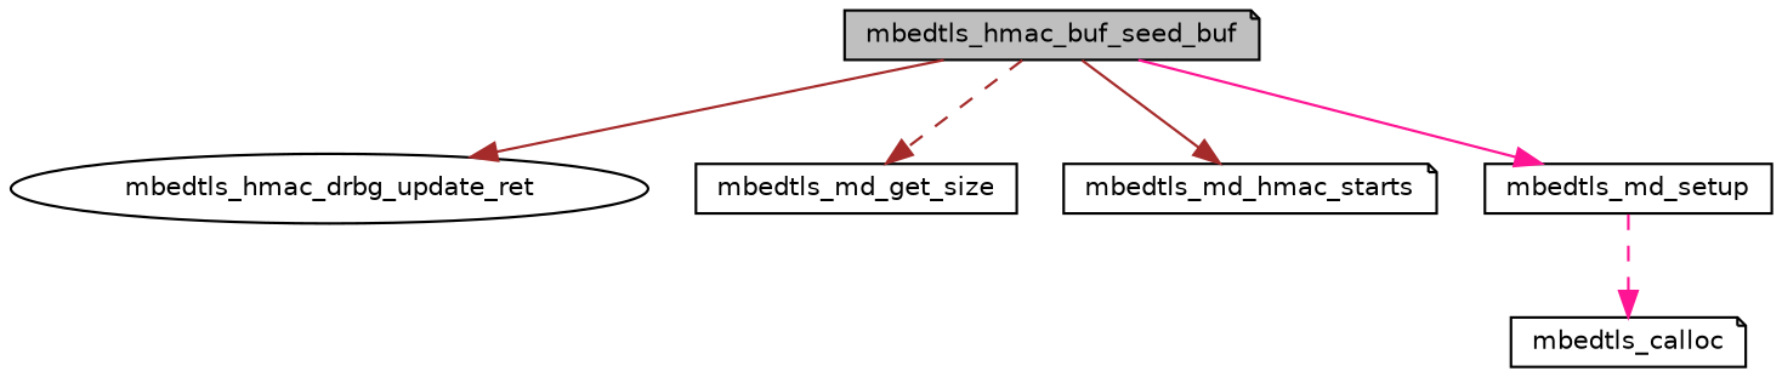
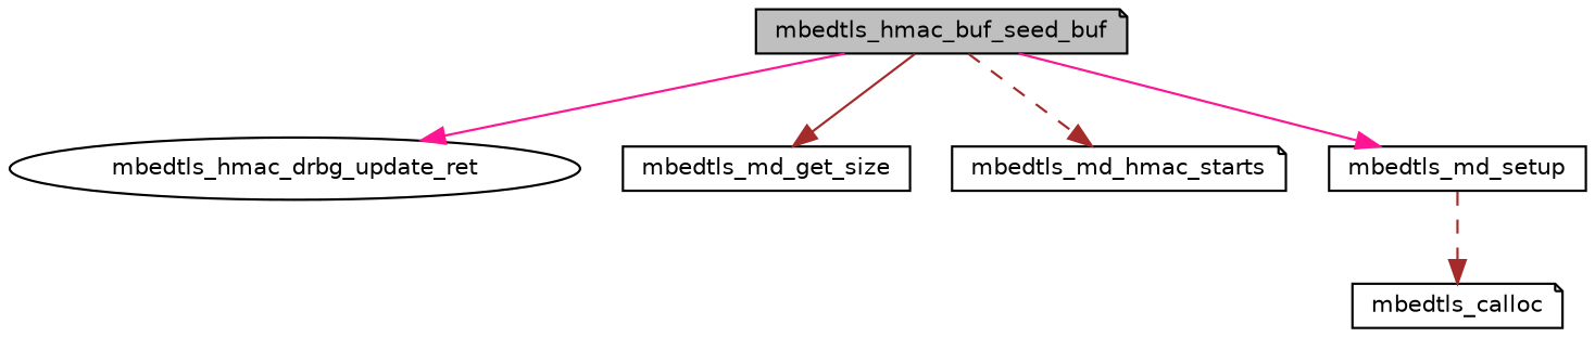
  digraph {
    rankdir=TB
    node [color=black fillcolor=white fontname=Helvetica fontsize=10 shape=note style=filled]
    edge [color=deeppink fontname=Helvetica fontsize=10 labelfontname=Helvetica labelfontsize=10 style=dashed]
    n1 [fillcolor=grey75 fontcolor=black height=0.2 label=mbedtls_hmac_buf_seed_buf width=0.4]
    n2 [height=0.2 label=mbedtls_hmac_drbg_update_ret shape=ellipse width=0.4]
    n3 [height=0.2 label=mbedtls_md_get_size shape=box width=0.4]
    n4 [height=0.2 label=mbedtls_md_hmac_starts width=0.4]
    n5 [height=0.2 label=mbedtls_md_setup shape=box width=0.4]
    n6 [height=0.2 label=mbedtls_calloc width=0.4]
-   n1 -> n2 [color=brown style=solid]
-   n1 -> n3 [color=brown]
-   n1 -> n4 [color=brown style=solid]
+   n1 -> n2 [style=solid]
+   n1 -> n3 [color=brown style=solid]
+   n1 -> n4 [color=brown]
    n1 -> n5 [style=solid]
-   n5 -> n6
+   n5 -> n6 [color=brown]
  }
